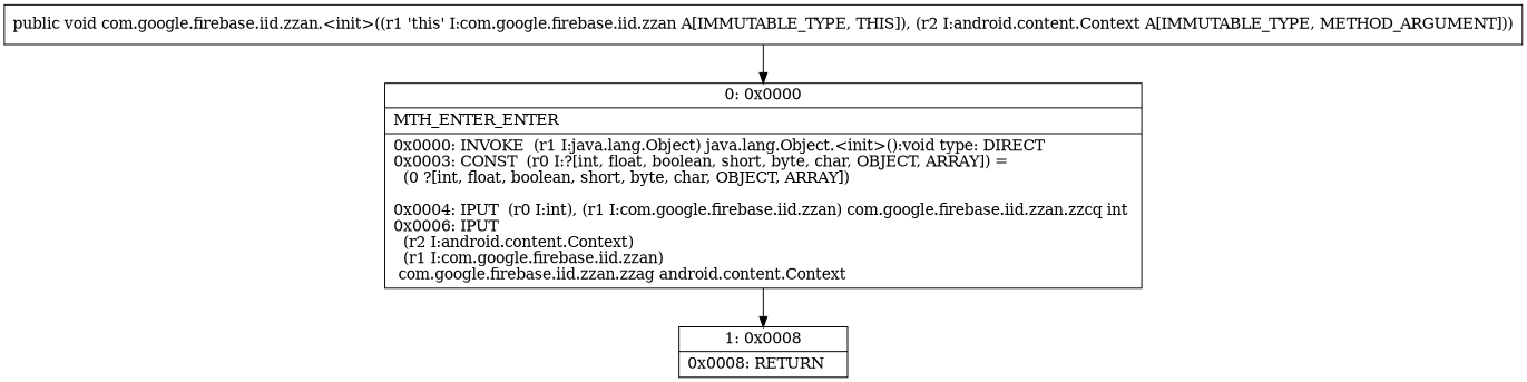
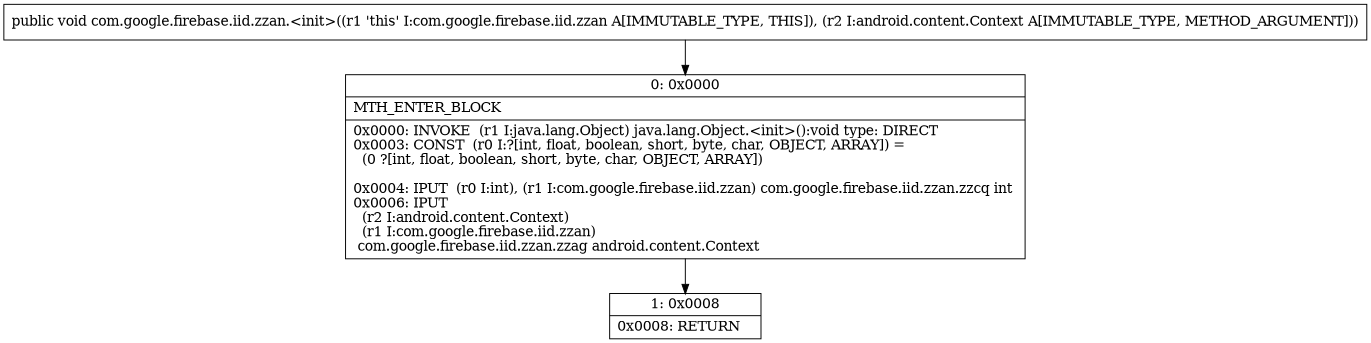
  digraph {
    fontname="DejaVu Serif"
    node [shape=record fontname="DejaVu Serif"]
    edge [fontname="DejaVu Serif"]
-   n1 [label="{0\:\ 0x0000|MTH_ENTER_ENTER\l|0x0000: INVOKE  (r1 I:java.lang.Object) java.lang.Object.\<init\>():void type: DIRECT \l0x0003: CONST  (r0 I:?[int, float, boolean, short, byte, char, OBJECT, ARRAY]) = \l  (0 ?[int, float, boolean, short, byte, char, OBJECT, ARRAY])\l \l0x0004: IPUT  (r0 I:int), (r1 I:com.google.firebase.iid.zzan) com.google.firebase.iid.zzan.zzcq int \l0x0006: IPUT  \l  (r2 I:android.content.Context)\l  (r1 I:com.google.firebase.iid.zzan)\l com.google.firebase.iid.zzan.zzag android.content.Context \l}"]
+   n1 [label="{0\:\ 0x0000|MTH_ENTER_BLOCK\l|0x0000: INVOKE  (r1 I:java.lang.Object) java.lang.Object.\<init\>():void type: DIRECT \l0x0003: CONST  (r0 I:?[int, float, boolean, short, byte, char, OBJECT, ARRAY]) = \l  (0 ?[int, float, boolean, short, byte, char, OBJECT, ARRAY])\l \l0x0004: IPUT  (r0 I:int), (r1 I:com.google.firebase.iid.zzan) com.google.firebase.iid.zzan.zzcq int \l0x0006: IPUT  \l  (r2 I:android.content.Context)\l  (r1 I:com.google.firebase.iid.zzan)\l com.google.firebase.iid.zzan.zzag android.content.Context \l}"]
    n2 [label="{1\:\ 0x0008|0x0008: RETURN   \l}"]
    n3 [label="{public void com.google.firebase.iid.zzan.\<init\>((r1 'this' I:com.google.firebase.iid.zzan A[IMMUTABLE_TYPE, THIS]), (r2 I:android.content.Context A[IMMUTABLE_TYPE, METHOD_ARGUMENT])) }"]
    n1 -> n2
    n3 -> n1
  }
